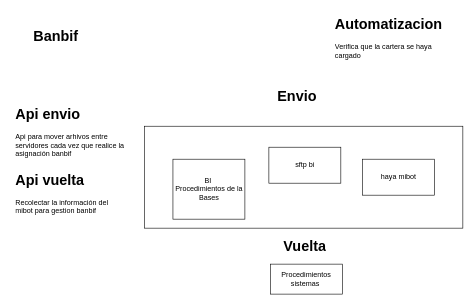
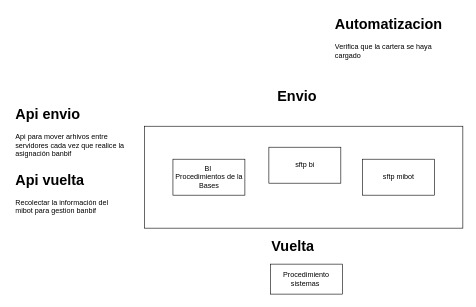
  <mxCell id="0" />
  <mxCell id="1" parent="0" />
  <mxCell id="2" value="&amp;nbsp;" style="rounded=0;whiteSpace=wrap;html=1;" parent="1" vertex="1"><mxGeometry x="240" y="210" width="531" height="170" as="geometry" /></mxCell>
- <mxCell id="3" value="BI&amp;nbsp;&lt;br&gt;Procedimientos de la Bases" style="rounded=0;whiteSpace=wrap;html=1;" parent="1" vertex="1"><mxGeometry x="287.5" y="265" width="120" height="100" as="geometry" /></mxCell>
+ <mxCell id="3" value="BI&amp;nbsp;&lt;br&gt;Procedimientos de la Bases" style="rounded=0;whiteSpace=wrap;html=1;" parent="1" vertex="1"><mxGeometry x="287.5" y="265" width="120" height="60" as="geometry" /></mxCell>
  <mxCell id="4" value="sftp bi" style="rounded=0;whiteSpace=wrap;html=1;" parent="1" vertex="1"><mxGeometry x="447.5" y="245" width="120" height="60" as="geometry" /></mxCell>
- <mxCell id="5" value="Procedimientos sistemas&amp;nbsp;" style="rounded=0;whiteSpace=wrap;html=1;" parent="1" vertex="1"><mxGeometry x="450" y="440" width="120" height="50" as="geometry" /></mxCell>
- <mxCell id="6" value="&lt;h1&gt;Banbif&amp;nbsp;&lt;/h1&gt;" style="text;html=1;strokeColor=none;fillColor=none;spacing=5;spacingTop=-20;whiteSpace=wrap;overflow=hidden;rounded=0;" parent="1" vertex="1"><mxGeometry x="50" y="40" width="130" height="40" as="geometry" /></mxCell>
- <mxCell id="7" value="&lt;h1&gt;Vuelta&lt;/h1&gt;&lt;p&gt;&lt;br&gt;&lt;/p&gt;" style="text;html=1;strokeColor=none;fillColor=none;spacing=5;spacingTop=-20;whiteSpace=wrap;overflow=hidden;rounded=0;" parent="1" vertex="1"><mxGeometry x="467" y="390" width="86" height="40" as="geometry" /></mxCell>
- <mxCell id="8" value="haya mibot" style="rounded=0;whiteSpace=wrap;html=1;" parent="1" vertex="1"><mxGeometry x="603.5" y="265" width="120" height="60" as="geometry" /></mxCell>
+ <mxCell id="5" value="Procedimiento sistemas&amp;nbsp;" style="rounded=0;whiteSpace=wrap;html=1;" parent="1" vertex="1"><mxGeometry x="450" y="440" width="120" height="50" as="geometry" /></mxCell>
+ <mxCell id="7" value="&lt;h1&gt;Vuelta&lt;/h1&gt;&lt;p&gt;&lt;br&gt;&lt;/p&gt;" style="text;html=1;strokeColor=none;fillColor=none;spacing=5;spacingTop=-20;whiteSpace=wrap;overflow=hidden;rounded=0;" parent="1" vertex="1"><mxGeometry x="447" y="390" width="86" height="40" as="geometry" /></mxCell>
+ <mxCell id="8" value="sftp mibot" style="rounded=0;whiteSpace=wrap;html=1;" parent="1" vertex="1"><mxGeometry x="603.5" y="265" width="120" height="60" as="geometry" /></mxCell>
  <mxCell id="9" value="&lt;h1&gt;Api envio&lt;/h1&gt;&lt;p&gt;Api para mover arhivos entre servidores cada vez que realice la asignación banbif&amp;nbsp;&lt;/p&gt;" style="text;html=1;strokeColor=none;fillColor=none;spacing=5;spacingTop=-20;whiteSpace=wrap;overflow=hidden;rounded=0;" parent="1" vertex="1"><mxGeometry x="20" y="170" width="190" height="120" as="geometry" /></mxCell>
  <mxCell id="10" value="&lt;h1&gt;Api vuelta&lt;/h1&gt;&lt;p&gt;Recolectar la información del mibot para gestion banbif&lt;/p&gt;" style="text;html=1;strokeColor=none;fillColor=none;spacing=5;spacingTop=-20;whiteSpace=wrap;overflow=hidden;rounded=0;" parent="1" vertex="1"><mxGeometry x="20" y="280" width="190" height="120" as="geometry" /></mxCell>
  <mxCell id="11" value="&lt;h1&gt;Automatizacion&lt;/h1&gt;&lt;p&gt;Verifica que la cartera se haya cargado&lt;/p&gt;" style="text;html=1;strokeColor=none;fillColor=none;spacing=5;spacingTop=-20;whiteSpace=wrap;overflow=hidden;rounded=0;" vertex="1" parent="1"><mxGeometry x="553" y="20" width="200" height="120" as="geometry" /></mxCell>
  <mxCell id="12" value="&lt;h1&gt;Envio&lt;/h1&gt;" style="text;html=1;strokeColor=none;fillColor=none;spacing=5;spacingTop=-20;whiteSpace=wrap;overflow=hidden;rounded=0;" vertex="1" parent="1"><mxGeometry x="457" y="140" width="90" height="40" as="geometry" /></mxCell>
